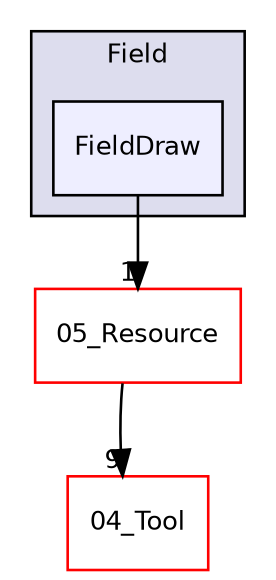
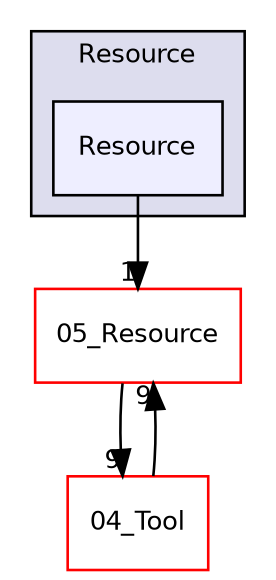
  digraph {
    compound=true
    node [fillcolor=white fontname=Helvetica fontsize=10 shape=box style=filled color=red]
    edge [headlabel=9 labeldistance=1.5 labelfontname=Helvetica labelfontsize=10]
-   n1 [fillcolor="#eeeeff" label=FieldDraw pencolor=black color=""]
+   n1 [fillcolor="#eeeeff" label=Resource pencolor=black color=""]
    n2 [label="05_Resource"]
    n3 [label="04_Tool"]
    subgraph cluster_1 {
      bgcolor="#ddddee"
      fontname=Helvetica
      fontsize=10
-     label=Field
+     label=Resource
      pencolor=black
      n1
    }
    n1 -> n2 [headlabel=1]
    n2 -> n3
+   n3 -> n2
  }
